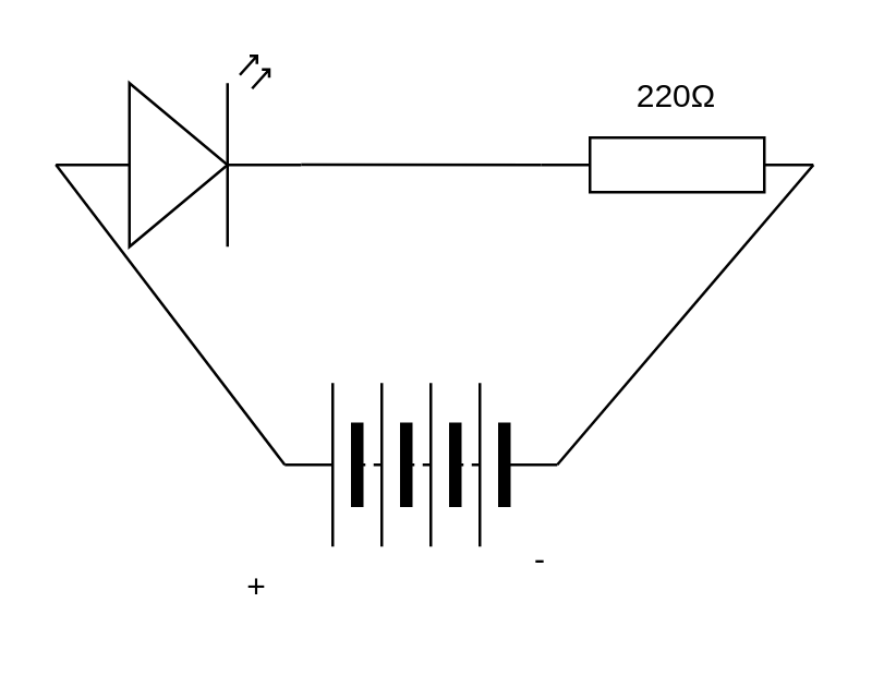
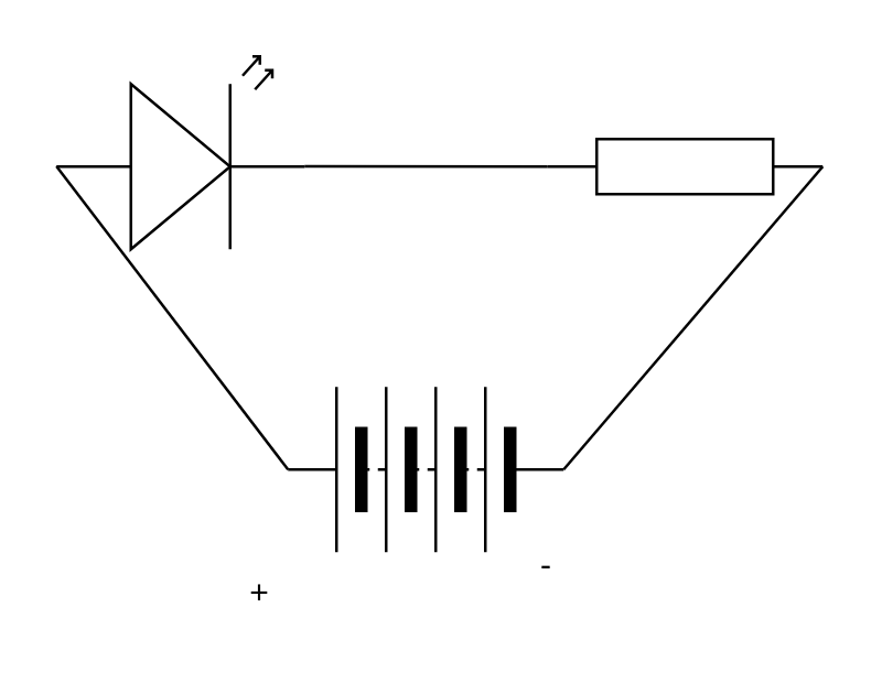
  <mxCell id="0" />
  <mxCell id="1" parent="0" />
  <mxCell id="2" value="" style="pointerEvents=1;verticalLabelPosition=bottom;shadow=0;dashed=0;align=center;html=1;verticalAlign=top;shape=mxgraph.electrical.miscellaneous.batteryStack;rotation=-180;" vertex="1" parent="1"><mxGeometry x="104" y="140" width="100" height="60" as="geometry" /></mxCell>
  <mxCell id="3" style="edgeStyle=none;html=1;exitX=0;exitY=0.57;exitDx=0;exitDy=0;exitPerimeter=0;entryX=1;entryY=0.5;entryDx=0;entryDy=0;endArrow=none;endFill=0;" edge="1" parent="1" source="4" target="2"><mxGeometry relative="1" as="geometry" /></mxCell>
  <mxCell id="4" value="" style="verticalLabelPosition=bottom;shadow=0;dashed=0;align=center;html=1;verticalAlign=top;shape=mxgraph.electrical.opto_electronics.led_2;pointerEvents=1;" vertex="1" parent="1"><mxGeometry x="20" y="20" width="90" height="70" as="geometry" /></mxCell>
  <mxCell id="5" style="edgeStyle=none;html=1;exitX=1;exitY=0.5;exitDx=0;exitDy=0;exitPerimeter=0;entryX=0;entryY=0.5;entryDx=0;entryDy=0;endArrow=none;endFill=0;" edge="1" parent="1" source="6" target="2"><mxGeometry relative="1" as="geometry" /></mxCell>
  <mxCell id="6" value="" style="pointerEvents=1;verticalLabelPosition=bottom;shadow=0;dashed=0;align=center;html=1;verticalAlign=top;shape=mxgraph.electrical.resistors.resistor_1;" vertex="1" parent="1"><mxGeometry x="198" y="50" width="100" height="20" as="geometry" /></mxCell>
  <mxCell id="7" style="edgeStyle=none;html=1;exitX=1;exitY=0.57;exitDx=0;exitDy=0;exitPerimeter=0;entryX=0;entryY=0.5;entryDx=0;entryDy=0;entryPerimeter=0;endArrow=none;endFill=0;" edge="1" parent="1" source="4" target="6"><mxGeometry relative="1" as="geometry" /></mxCell>
  <mxCell id="8" value="+" style="text;html=1;align=center;verticalAlign=middle;whiteSpace=wrap;rounded=0;" vertex="1" parent="1"><mxGeometry x="64" y="200" width="60" height="30" as="geometry" /></mxCell>
  <mxCell id="9" value="-" style="text;html=1;align=center;verticalAlign=middle;whiteSpace=wrap;rounded=0;" vertex="1" parent="1"><mxGeometry x="168" y="190" width="60" height="30" as="geometry" /></mxCell>
- <mxCell id="10" value="220Ω" style="text;html=1;align=center;verticalAlign=middle;whiteSpace=wrap;rounded=0;" vertex="1" parent="1"><mxGeometry x="218" y="20" width="60" height="30" as="geometry" /></mxCell>
